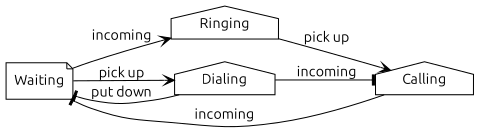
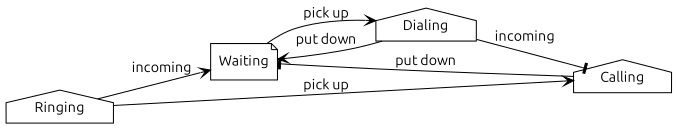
  digraph {
    fontname=Ubuntu
    rankdir=LR
    node [fontname=Ubuntu shape=house]
    edge [arrowhead=vee fontname=Ubuntu]
    Waiting [shape=note]
    Ringing
    Dialing
    Calling
-   Waiting -> Ringing [label=incoming]
+   Ringing -> Waiting [label=incoming]
    Waiting -> Dialing [label="pick up"]
    Ringing -> Calling [label="pick up"]
-   Dialing -> Waiting [arrowhead=tee label="put down"]
+   Dialing -> Waiting [label="put down"]
    Dialing -> Calling [arrowhead=tee label=incoming]
-   Calling -> Waiting [arrowhead=tee label=incoming]
+   Calling -> Waiting [arrowhead=tee label="put down"]
  }
